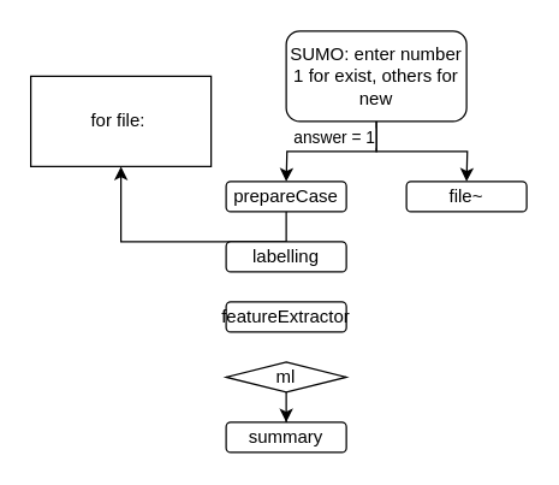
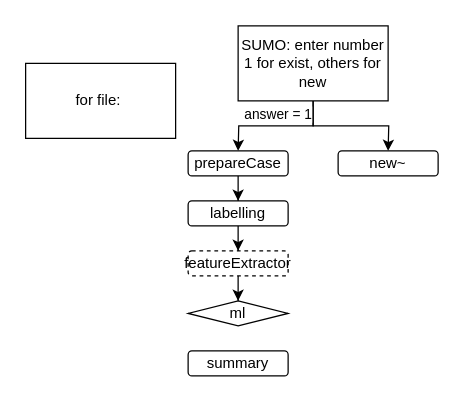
  <mxCell id="0" />
  <mxCell id="1" parent="0" />
  <mxCell id="2" style="edgeStyle=orthogonalEdgeStyle;rounded=0;orthogonalLoop=1;jettySize=auto;html=1;exitX=0.5;exitY=1;exitDx=0;exitDy=0;" edge="1" parent="1" source="5"><mxGeometry relative="1" as="geometry"><mxPoint x="190" y="120" as="targetPoint" /></mxGeometry></mxCell>
  <mxCell id="3" value="answer = 1" style="edgeLabel;html=1;align=center;verticalAlign=middle;resizable=0;points=[];" vertex="1" connectable="0" parent="2"><mxGeometry x="0.435" y="-5" relative="1" as="geometry"><mxPoint x="22" y="-5" as="offset" /></mxGeometry></mxCell>
  <mxCell id="4" style="edgeStyle=orthogonalEdgeStyle;rounded=0;orthogonalLoop=1;jettySize=auto;html=1;exitX=0.5;exitY=1;exitDx=0;exitDy=0;" edge="1" parent="1" source="5"><mxGeometry relative="1" as="geometry"><mxPoint x="310" y="120" as="targetPoint" /></mxGeometry></mxCell>
- <mxCell id="5" value="SUMO: enter number 1 for exist, others for new" style="rounded=1;whiteSpace=wrap;html=1;" vertex="1" parent="1"><mxGeometry x="190" y="20" width="120" height="60" as="geometry" /></mxCell>
- <mxCell id="6" style="edgeStyle=orthogonalEdgeStyle;rounded=0;orthogonalLoop=1;jettySize=auto;html=1;exitX=0.5;exitY=1;exitDx=0;exitDy=0;" edge="1" parent="1" source="7" target="16"><mxGeometry relative="1" as="geometry"><mxPoint x="190.258" y="160" as="targetPoint" /></mxGeometry></mxCell>
+ <mxCell id="5" value="SUMO: enter number 1 for exist, others for new" style="whiteSpace=wrap;html=1;rounded=0;" vertex="1" parent="1"><mxGeometry x="190" y="20" width="120" height="60" as="geometry" /></mxCell>
+ <mxCell id="6" style="edgeStyle=orthogonalEdgeStyle;rounded=0;orthogonalLoop=1;jettySize=auto;html=1;exitX=0.5;exitY=1;exitDx=0;exitDy=0;" edge="1" parent="1" source="7" target="10"><mxGeometry relative="1" as="geometry"><mxPoint x="190.258" y="160" as="targetPoint" /></mxGeometry></mxCell>
  <mxCell id="7" value="prepareCase" style="rounded=1;whiteSpace=wrap;html=1;" vertex="1" parent="1"><mxGeometry x="150" y="120" width="80" height="20" as="geometry" /></mxCell>
- <mxCell id="8" value="file~" style="rounded=1;whiteSpace=wrap;html=1;" vertex="1" parent="1"><mxGeometry x="270" y="120" width="80" height="20" as="geometry" /></mxCell>
+ <mxCell id="8" value="new~" style="rounded=1;whiteSpace=wrap;html=1;" vertex="1" parent="1"><mxGeometry x="270" y="120" width="80" height="20" as="geometry" /></mxCell>
+ <mxCell id="9" value="" style="edgeStyle=orthogonalEdgeStyle;rounded=0;orthogonalLoop=1;jettySize=auto;html=1;" edge="1" parent="1" source="10" target="12"><mxGeometry relative="1" as="geometry" /></mxCell>
  <mxCell id="10" value="labelling" style="rounded=1;whiteSpace=wrap;html=1;" vertex="1" parent="1"><mxGeometry x="150" y="160" width="80" height="20" as="geometry" /></mxCell>
- <mxCell id="12" value="featureExtractor" style="whiteSpace=wrap;html=1;rounded=1;" vertex="1" parent="1"><mxGeometry x="150" y="200" width="80" height="20" as="geometry" /></mxCell>
- <mxCell id="13" value="" style="edgeStyle=orthogonalEdgeStyle;rounded=0;orthogonalLoop=1;jettySize=auto;html=1;" edge="1" parent="1" source="14" target="15"><mxGeometry relative="1" as="geometry" /></mxCell>
+ <mxCell id="11" value="" style="edgeStyle=orthogonalEdgeStyle;rounded=0;orthogonalLoop=1;jettySize=auto;html=1;" edge="1" parent="1" source="12" target="14"><mxGeometry relative="1" as="geometry" /></mxCell>
+ <mxCell id="12" value="featureExtractor" style="whiteSpace=wrap;html=1;rounded=1;dashed=1;" vertex="1" parent="1"><mxGeometry x="150" y="200" width="80" height="20" as="geometry" /></mxCell>
  <mxCell id="14" value="ml" style="rhombus;whiteSpace=wrap;html=1;" vertex="1" parent="1"><mxGeometry x="150" y="240" width="80" height="20" as="geometry" /></mxCell>
  <mxCell id="15" value="summary" style="whiteSpace=wrap;html=1;rounded=1;" vertex="1" parent="1"><mxGeometry x="150" y="280" width="80" height="20" as="geometry" /></mxCell>
  <mxCell id="16" value="for file:&amp;nbsp;" style="rounded=0;whiteSpace=wrap;html=1;" vertex="1" parent="1"><mxGeometry x="20" y="50" width="120" height="60" as="geometry" /></mxCell>
